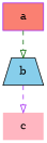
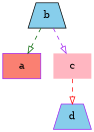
  digraph {
    node [color=purple fillcolor=skyblue shape=trapezium style=filled]
    edge [arrowhead=onormal style=dashed]
    a [fillcolor=salmon shape=box]
    b [color=black]
    c [fillcolor=lightpink shape=none]
-   a -> b [color=darkgreen]
+   d
+   b -> a [color=darkgreen]
    b -> c [color=purple]
+   c -> d [color=red]
  }
